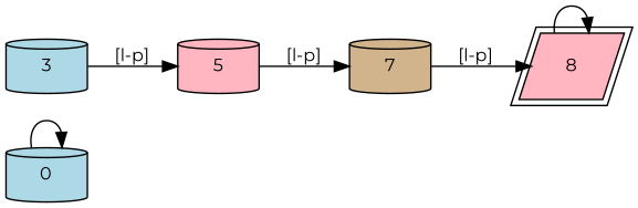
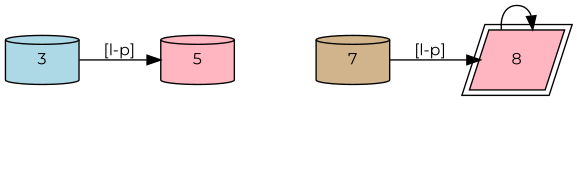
  digraph {
    fontname=Montserrat
    rankdir=LR
    node [fillcolor=lightblue fontname=Montserrat fontsize=12 peripheries=1 shape=cylinder style=filled]
    edge [fontname=Montserrat fontsize=12]
-   0
    8 [fillcolor=lightpink peripheries=2 shape=parallelogram]
    3
    5 [fillcolor=lightpink]
    7 [fillcolor=tan]
-   0 -> 0
    8 -> 8
    3 -> 5 [label="[l-p]"]
-   5 -> 7 [label="[l-p]"]
    7 -> 8 [label="[l-p]"]
  }
